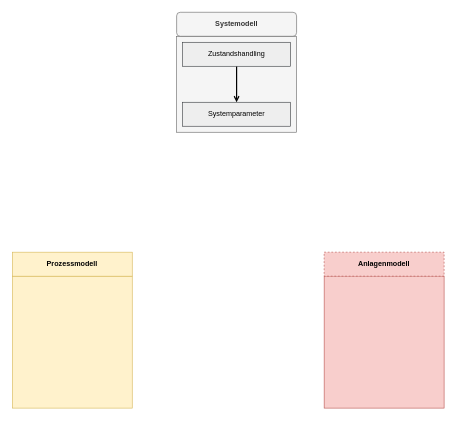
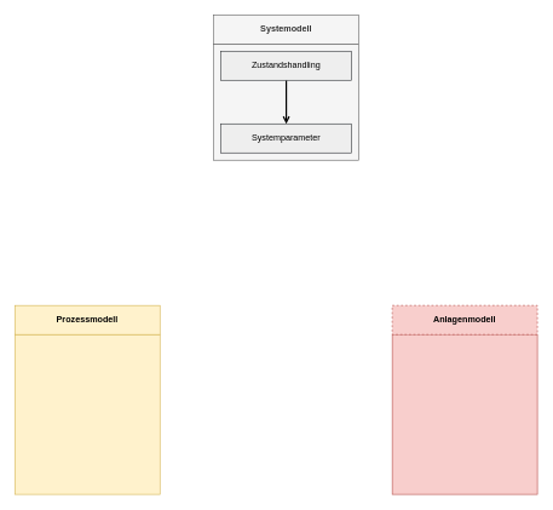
  <mxCell id="0" />
  <mxCell id="1" parent="0" />
  <mxCell id="2" value="" style="rounded=0;whiteSpace=wrap;html=1;fillColor=#fff2cc;strokeColor=#d6b656;" vertex="1" parent="1"><mxGeometry x="20" y="460" width="200" height="220" as="geometry" /></mxCell>
  <mxCell id="3" value="Prozessmodell" style="rounded=0;whiteSpace=wrap;html=1;fillColor=#fff2cc;strokeColor=#d6b656;fontStyle=1" vertex="1" parent="1"><mxGeometry x="20" y="420" width="200" height="40" as="geometry" /></mxCell>
  <mxCell id="4" value="" style="rounded=0;whiteSpace=wrap;html=1;fillColor=#f8cecc;strokeColor=#b85450;" vertex="1" parent="1"><mxGeometry x="540" y="460" width="200" height="220" as="geometry" /></mxCell>
  <mxCell id="5" value="Anlagenmodell" style="rounded=0;whiteSpace=wrap;html=1;fillColor=#f8cecc;strokeColor=#b85450;fontStyle=1;dashed=1;" vertex="1" parent="1"><mxGeometry x="540" y="420" width="200" height="40" as="geometry" /></mxCell>
  <mxCell id="6" value="" style="rounded=0;whiteSpace=wrap;html=1;fillColor=#f5f5f5;strokeColor=#666666;fontColor=#333333;" vertex="1" parent="1"><mxGeometry x="294" y="60" width="200" height="160" as="geometry" /></mxCell>
- <mxCell id="7" value="Systemodell" style="whiteSpace=wrap;html=1;fillColor=#f5f5f5;strokeColor=#666666;fontStyle=1;fontColor=#333333;rounded=1;" vertex="1" parent="1"><mxGeometry x="294" y="20" width="200" height="40" as="geometry" /></mxCell>
+ <mxCell id="7" value="Systemodell" style="rounded=0;whiteSpace=wrap;html=1;fillColor=#f5f5f5;strokeColor=#666666;fontStyle=1;fontColor=#333333;" vertex="1" parent="1"><mxGeometry x="294" y="20" width="200" height="40" as="geometry" /></mxCell>
  <mxCell id="8" style="edgeStyle=orthogonalEdgeStyle;rounded=0;orthogonalLoop=1;jettySize=auto;html=1;entryX=0.5;entryY=0;entryDx=0;entryDy=0;strokeWidth=2;endArrow=open;" edge="1" parent="1" source="9" target="10"><mxGeometry relative="1" as="geometry" /></mxCell>
  <mxCell id="9" value="Zustandshandling" style="rounded=0;whiteSpace=wrap;html=1;fillColor=#eeeeee;strokeColor=#36393d;" vertex="1" parent="1"><mxGeometry x="304" y="70" width="180" height="40" as="geometry" /></mxCell>
  <mxCell id="10" value="Systemparameter" style="rounded=0;whiteSpace=wrap;html=1;fillColor=#eeeeee;strokeColor=#36393d;" vertex="1" parent="1"><mxGeometry x="304" y="170" width="180" height="40" as="geometry" /></mxCell>
